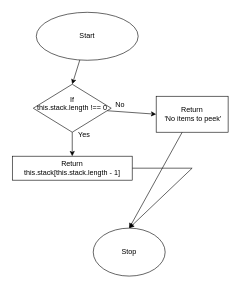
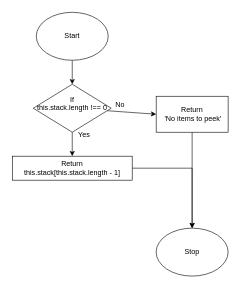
  <mxCell id="0" />
  <mxCell id="1" parent="0" />
  <mxCell id="2" style="edgeStyle=none;html=1;entryX=0.5;entryY=0;entryDx=0;entryDy=0;" edge="1" parent="1" source="3" target="11"><mxGeometry relative="1" as="geometry" /></mxCell>
- <mxCell id="3" value="Start" style="ellipse;whiteSpace=wrap;html=1;" vertex="1" parent="1"><mxGeometry x="60" y="20" width="170" height="80" as="geometry" /></mxCell>
- <mxCell id="4" value="Stop" style="ellipse;whiteSpace=wrap;html=1;" vertex="1" parent="1"><mxGeometry x="155" y="380" width="120" height="80" as="geometry" /></mxCell>
+ <mxCell id="3" value="Start" style="ellipse;whiteSpace=wrap;html=1;" vertex="1" parent="1"><mxGeometry x="60" y="20" width="120" height="80" as="geometry" /></mxCell>
+ <mxCell id="4" value="Stop" style="ellipse;whiteSpace=wrap;html=1;" vertex="1" parent="1"><mxGeometry x="260" y="380" width="120" height="80" as="geometry" /></mxCell>
  <mxCell id="5" style="edgeStyle=none;rounded=0;html=1;entryX=0.5;entryY=0;entryDx=0;entryDy=0;exitX=1;exitY=0.5;exitDx=0;exitDy=0;" edge="1" parent="1" source="6" target="4"><mxGeometry relative="1" as="geometry"><Array as="points"><mxPoint x="320" y="280" /></Array></mxGeometry></mxCell>
  <mxCell id="6" value="Return&lt;br&gt;this.stack[this.stack.length - 1]" style="rounded=0;whiteSpace=wrap;html=1;" vertex="1" parent="1"><mxGeometry x="20" y="260" width="200" height="40" as="geometry" /></mxCell>
  <mxCell id="7" style="edgeStyle=none;html=1;entryX=0.5;entryY=0;entryDx=0;entryDy=0;rounded=0;" edge="1" parent="1" source="8" target="4"><mxGeometry relative="1" as="geometry" /></mxCell>
  <mxCell id="8" value="Return&lt;br&gt;&amp;nbsp;'No items to peek'" style="rounded=0;whiteSpace=wrap;html=1;" vertex="1" parent="1"><mxGeometry x="260" y="160" width="120" height="60" as="geometry" /></mxCell>
  <mxCell id="9" style="edgeStyle=none;html=1;entryX=0.5;entryY=0;entryDx=0;entryDy=0;" edge="1" parent="1" source="11" target="6"><mxGeometry relative="1" as="geometry" /></mxCell>
  <mxCell id="10" style="edgeStyle=none;html=1;entryX=0;entryY=0.5;entryDx=0;entryDy=0;" edge="1" parent="1" source="11" target="8"><mxGeometry relative="1" as="geometry" /></mxCell>
  <mxCell id="11" value="&lt;div&gt;If&lt;/div&gt;&lt;div&gt;this.stack.length !== 0&lt;/div&gt;&lt;div&gt;&amp;nbsp;&lt;/div&gt;" style="rhombus;whiteSpace=wrap;html=1;" vertex="1" parent="1"><mxGeometry x="55" y="140" width="130" height="80" as="geometry" /></mxCell>
  <mxCell id="12" value="Yes" style="text;html=1;strokeColor=none;fillColor=none;align=center;verticalAlign=middle;whiteSpace=wrap;rounded=0;" vertex="1" parent="1"><mxGeometry x="120" y="220" width="40" height="10" as="geometry" /></mxCell>
  <mxCell id="13" value="No" style="text;html=1;strokeColor=none;fillColor=none;align=center;verticalAlign=middle;whiteSpace=wrap;rounded=0;" vertex="1" parent="1"><mxGeometry x="185" y="170" width="30" height="10" as="geometry" /></mxCell>
